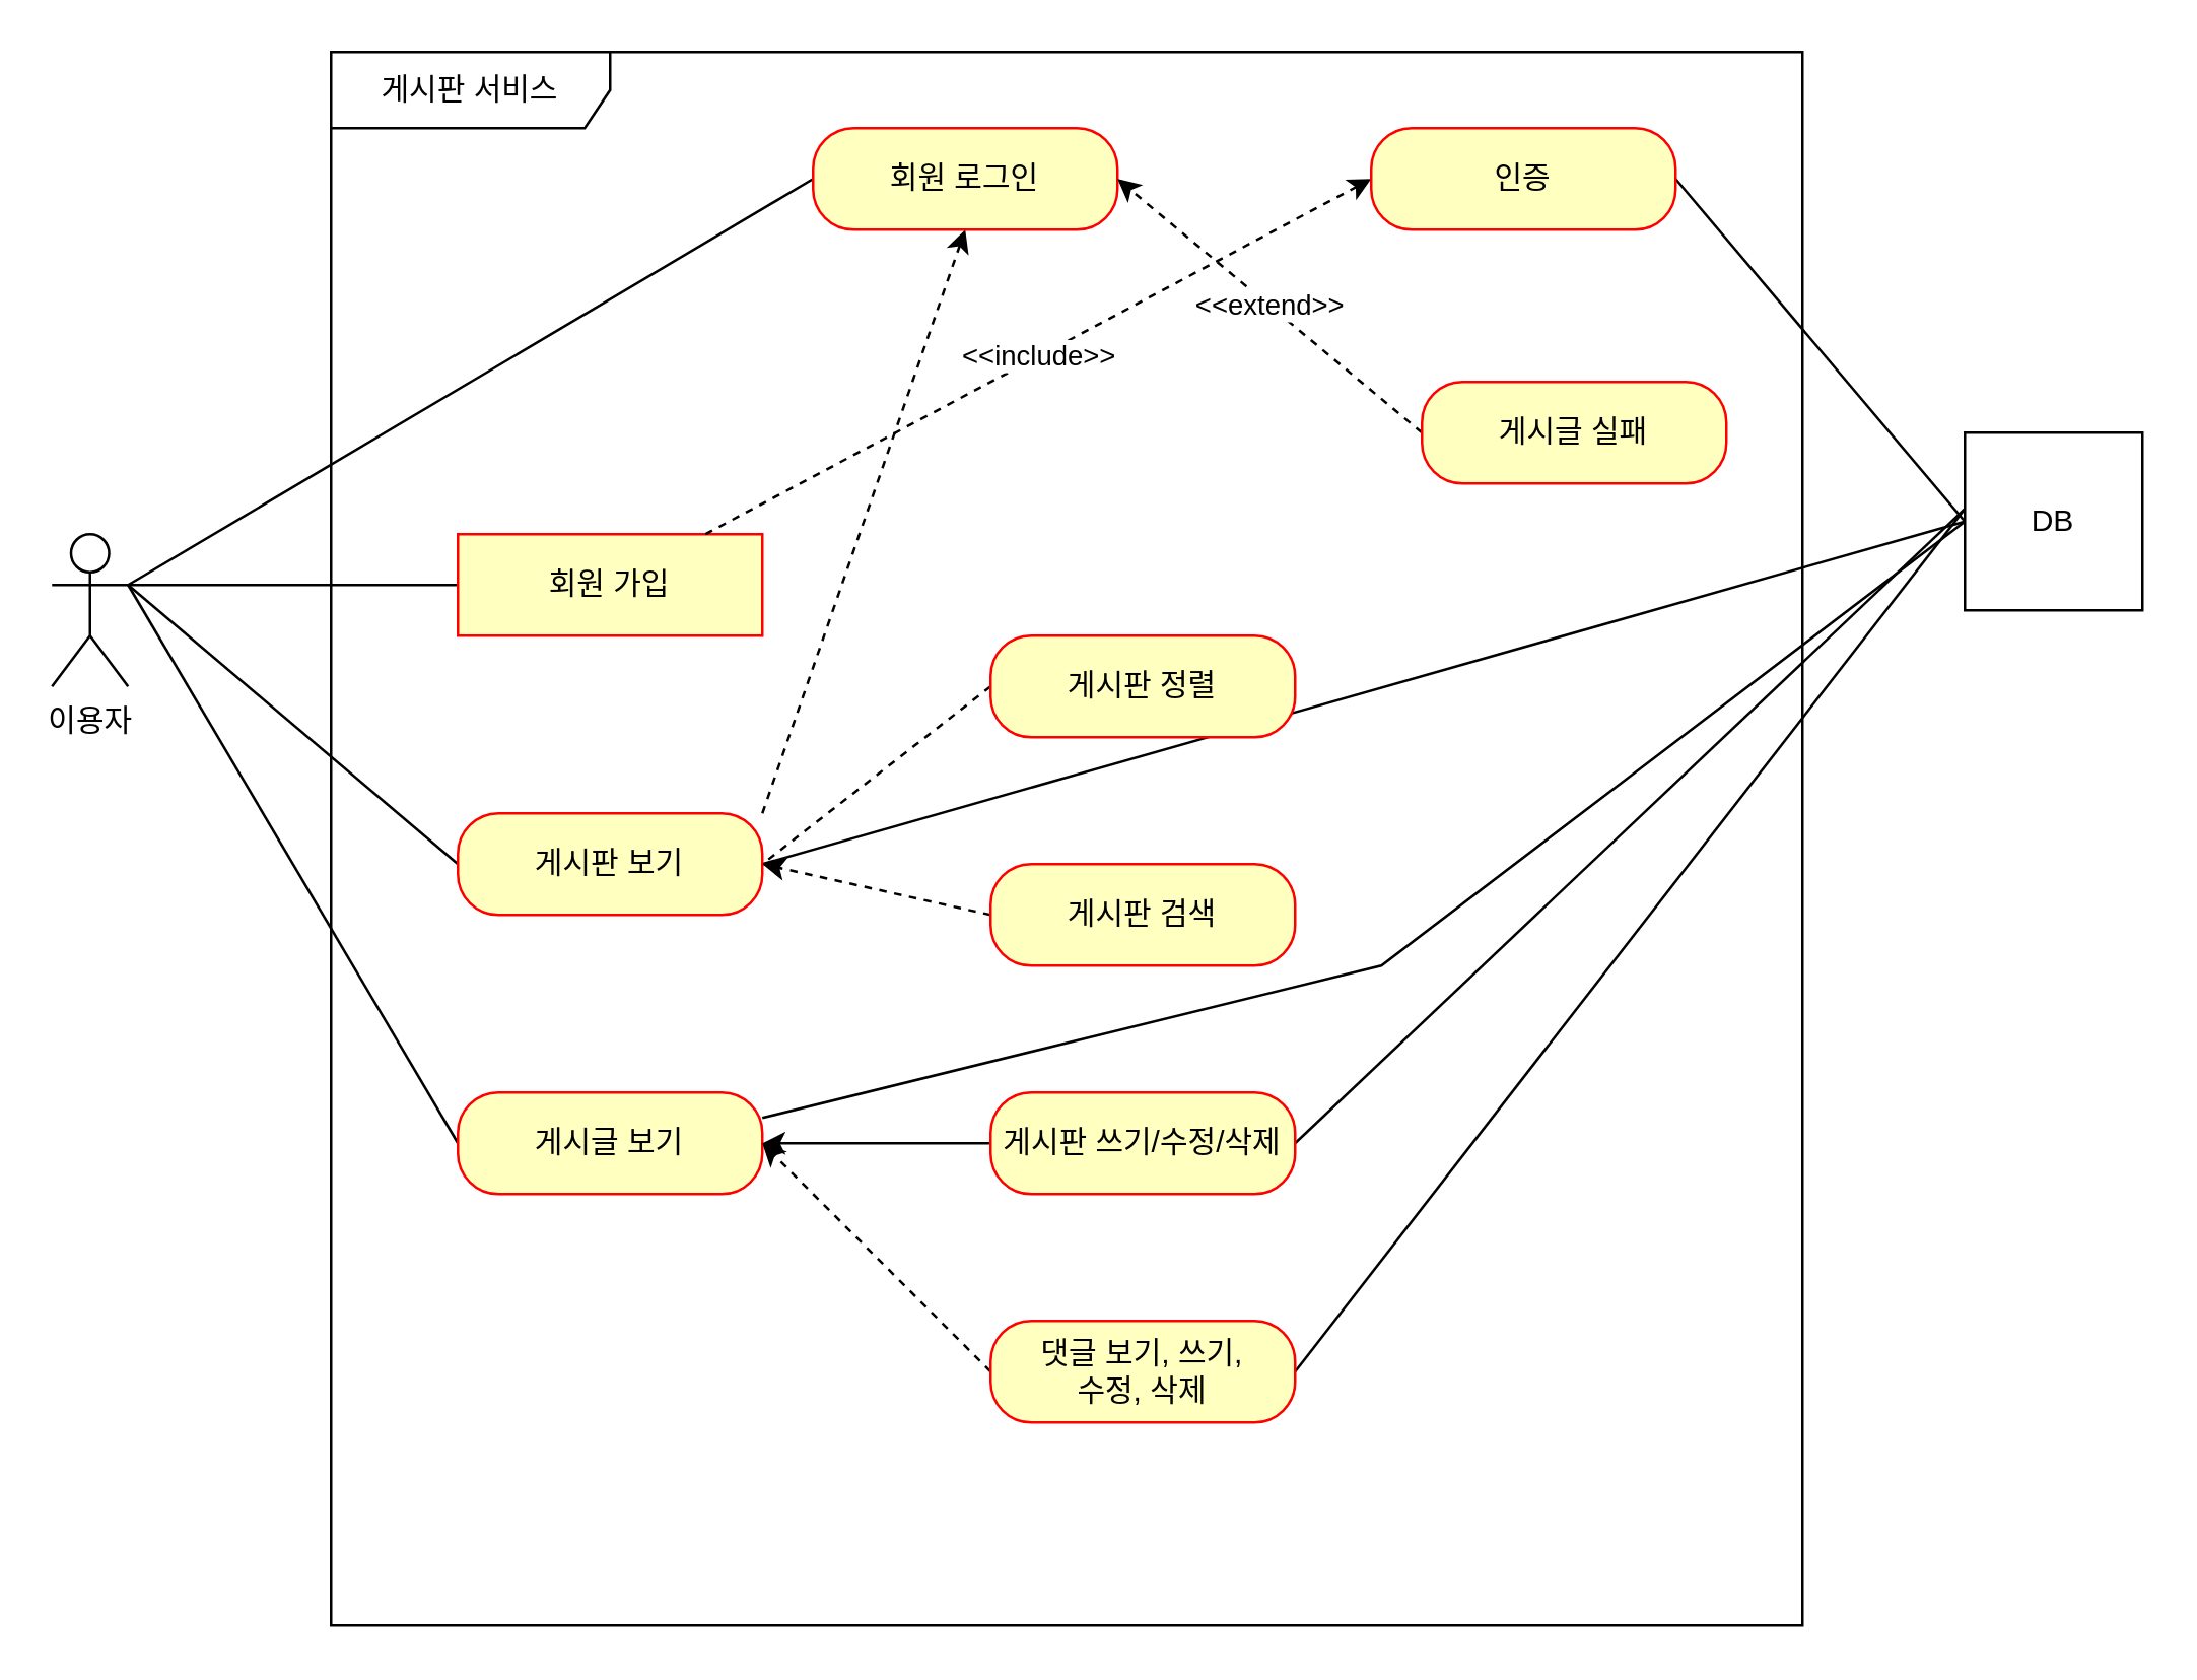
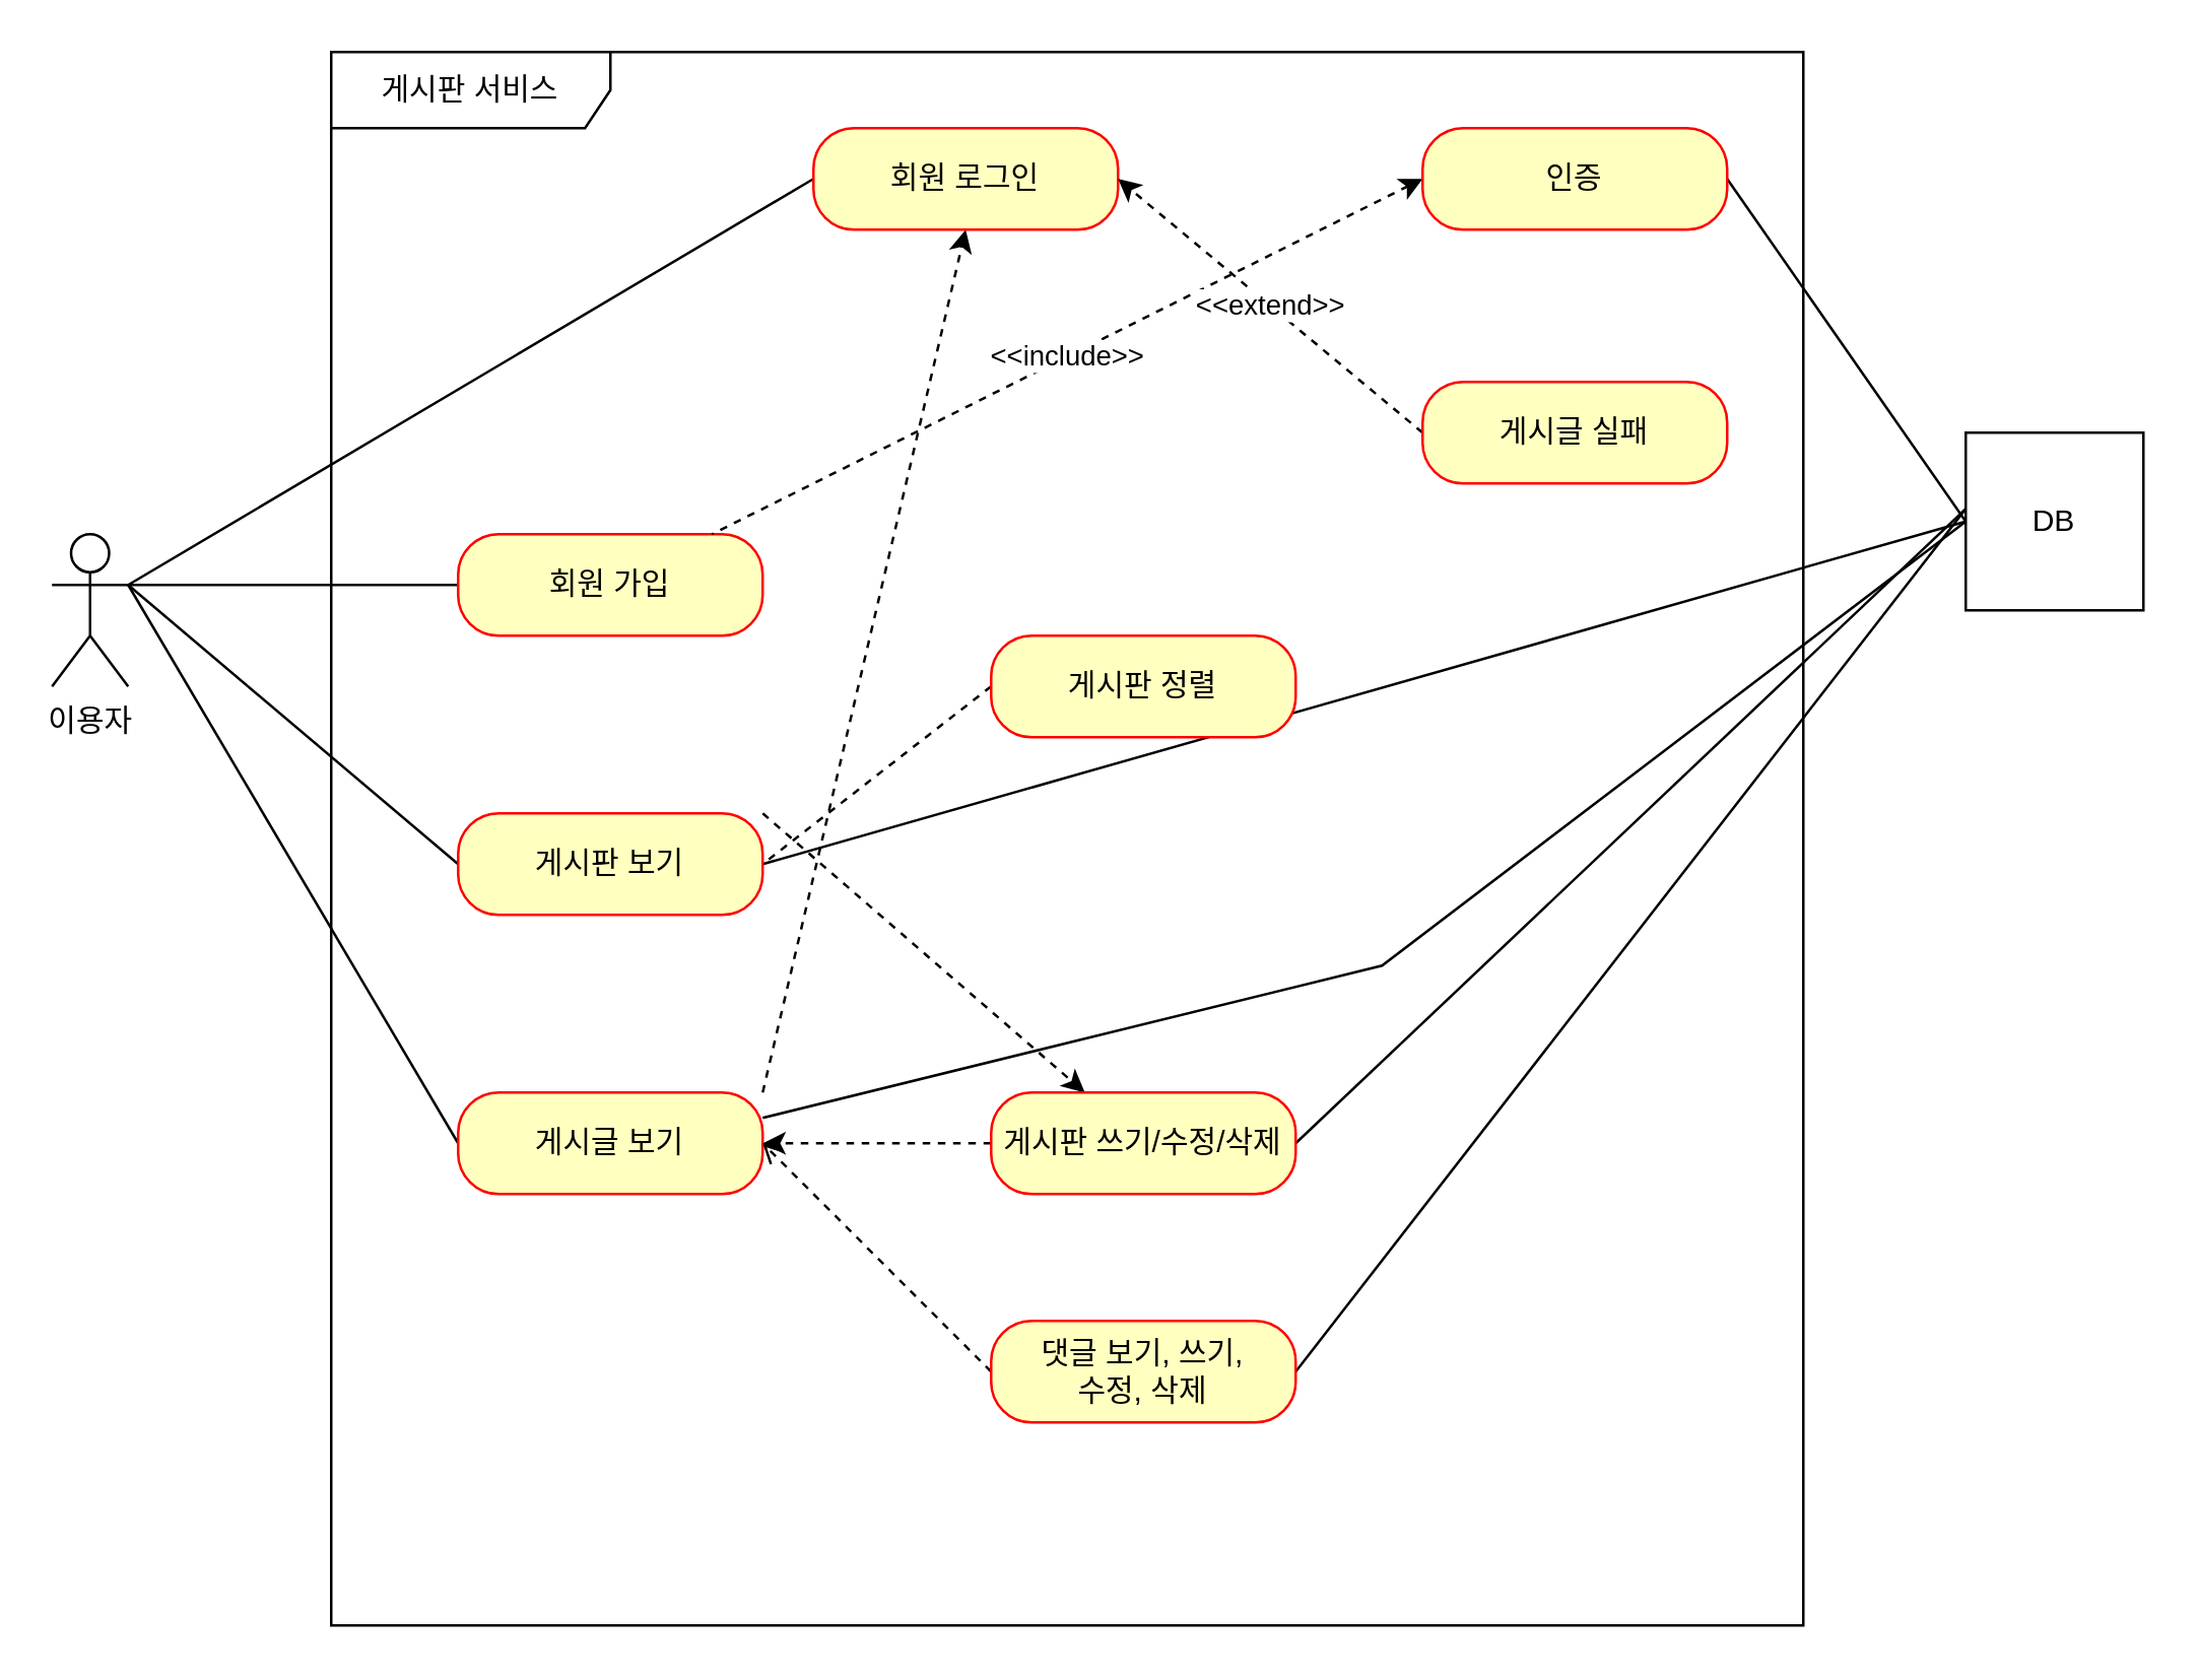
  <mxCell id="0" />
  <mxCell id="1" parent="0" />
  <mxCell id="2" value="이용자&lt;br&gt;" style="shape=umlActor;verticalLabelPosition=bottom;verticalAlign=top;html=1;" vertex="1" parent="1"><mxGeometry x="20" y="210" width="30" height="60" as="geometry" /></mxCell>
  <mxCell id="3" value="게시판 서비스" style="shape=umlFrame;whiteSpace=wrap;html=1;pointerEvents=0;width=110;height=30;" vertex="1" parent="1"><mxGeometry x="130" y="20" width="580" height="620" as="geometry" /></mxCell>
  <mxCell id="4" style="rounded=0;orthogonalLoop=1;jettySize=auto;html=1;exitX=0;exitY=0.5;exitDx=0;exitDy=0;entryX=1;entryY=0.333;entryDx=0;entryDy=0;entryPerimeter=0;endArrow=none;endFill=0;" edge="1" parent="1" source="5" target="2"><mxGeometry relative="1" as="geometry" /></mxCell>
- <mxCell id="5" value="회원 가입" style="whiteSpace=wrap;html=1;arcSize=40;fontColor=#000000;fillColor=#ffffc0;strokeColor=#ff0000;rounded=0;" vertex="1" parent="1"><mxGeometry x="180" y="210" width="120" height="40" as="geometry" /></mxCell>
+ <mxCell id="5" value="회원 가입" style="rounded=1;whiteSpace=wrap;html=1;arcSize=40;fontColor=#000000;fillColor=#ffffc0;strokeColor=#ff0000;" vertex="1" parent="1"><mxGeometry x="180" y="210" width="120" height="40" as="geometry" /></mxCell>
  <mxCell id="6" style="rounded=0;orthogonalLoop=1;jettySize=auto;html=1;exitX=0;exitY=0.5;exitDx=0;exitDy=0;endArrow=none;endFill=0;" edge="1" parent="1" source="9"><mxGeometry relative="1" as="geometry"><mxPoint x="50" y="230" as="targetPoint" /></mxGeometry></mxCell>
+ <mxCell id="7" style="rounded=0;orthogonalLoop=1;jettySize=auto;html=1;exitX=1;exitY=0;exitDx=0;exitDy=0;entryX=0.5;entryY=1;entryDx=0;entryDy=0;dashed=1;" edge="1" parent="1" source="9" target="15"><mxGeometry relative="1" as="geometry" /></mxCell>
  <mxCell id="8" style="rounded=0;orthogonalLoop=1;jettySize=auto;html=1;exitX=1;exitY=0.25;exitDx=0;exitDy=0;entryX=0;entryY=0.5;entryDx=0;entryDy=0;endArrow=none;endFill=0;" edge="1" parent="1" source="9" target="31"><mxGeometry relative="1" as="geometry"><Array as="points"><mxPoint x="544" y="380" /></Array></mxGeometry></mxCell>
  <mxCell id="9" value="게시글 보기" style="rounded=1;whiteSpace=wrap;html=1;arcSize=40;fontColor=#000000;fillColor=#ffffc0;strokeColor=#ff0000;" vertex="1" parent="1"><mxGeometry x="180" y="430" width="120" height="40" as="geometry" /></mxCell>
  <mxCell id="10" style="rounded=0;orthogonalLoop=1;jettySize=auto;html=1;exitX=0;exitY=0.5;exitDx=0;exitDy=0;endArrow=none;endFill=0;" edge="1" parent="1" source="13"><mxGeometry relative="1" as="geometry"><mxPoint x="50" y="230" as="targetPoint" /></mxGeometry></mxCell>
- <mxCell id="11" style="rounded=0;orthogonalLoop=1;jettySize=auto;html=1;exitX=1;exitY=0;exitDx=0;exitDy=0;dashed=1;entryX=0.5;entryY=1;entryDx=0;entryDy=0;" edge="1" parent="1" source="13" target="15"><mxGeometry relative="1" as="geometry" /></mxCell>
+ <mxCell id="11" style="rounded=0;orthogonalLoop=1;jettySize=auto;html=1;exitX=1;exitY=0;exitDx=0;exitDy=0;dashed=1;" edge="1" parent="1" source="13" target="27"><mxGeometry relative="1" as="geometry" /></mxCell>
  <mxCell id="12" style="rounded=0;orthogonalLoop=1;jettySize=auto;html=1;exitX=1;exitY=0.5;exitDx=0;exitDy=0;entryX=0;entryY=0.5;entryDx=0;entryDy=0;endArrow=none;endFill=0;" edge="1" parent="1" source="13" target="31"><mxGeometry relative="1" as="geometry" /></mxCell>
  <mxCell id="13" value="게시판 보기" style="rounded=1;whiteSpace=wrap;html=1;arcSize=40;fontColor=#000000;fillColor=#ffffc0;strokeColor=#ff0000;" vertex="1" parent="1"><mxGeometry x="180" y="320" width="120" height="40" as="geometry" /></mxCell>
  <mxCell id="14" style="rounded=0;orthogonalLoop=1;jettySize=auto;html=1;exitX=0;exitY=0.5;exitDx=0;exitDy=0;endArrow=none;endFill=0;" edge="1" parent="1" source="15"><mxGeometry relative="1" as="geometry"><mxPoint x="50" y="230" as="targetPoint" /></mxGeometry></mxCell>
  <mxCell id="15" value="회원 로그인" style="rounded=1;whiteSpace=wrap;html=1;arcSize=40;fontColor=#000000;fillColor=#ffffc0;strokeColor=#ff0000;" vertex="1" parent="1"><mxGeometry x="320" y="50" width="120" height="40" as="geometry" /></mxCell>
  <mxCell id="16" value="&amp;lt;&amp;lt;include&amp;gt;&amp;gt;" style="rounded=0;orthogonalLoop=1;jettySize=auto;html=1;exitX=0;exitY=0.5;exitDx=0;exitDy=0;startArrow=classic;startFill=1;endArrow=none;endFill=0;dashed=1;" edge="1" parent="1" source="18" target="5"><mxGeometry relative="1" as="geometry" /></mxCell>
  <mxCell id="17" style="rounded=0;orthogonalLoop=1;jettySize=auto;html=1;exitX=1;exitY=0.5;exitDx=0;exitDy=0;entryX=0;entryY=0.5;entryDx=0;entryDy=0;endArrow=none;endFill=0;" edge="1" parent="1" source="18" target="31"><mxGeometry relative="1" as="geometry" /></mxCell>
- <mxCell id="18" value="인증" style="rounded=1;whiteSpace=wrap;html=1;arcSize=40;fontColor=#000000;fillColor=#ffffc0;strokeColor=#ff0000;" vertex="1" parent="1"><mxGeometry x="540" y="50" width="120" height="40" as="geometry" /></mxCell>
+ <mxCell id="18" value="인증" style="rounded=1;whiteSpace=wrap;html=1;arcSize=40;fontColor=#000000;fillColor=#ffffc0;strokeColor=#ff0000;" vertex="1" parent="1"><mxGeometry x="560" y="50" width="120" height="40" as="geometry" /></mxCell>
  <mxCell id="19" value="&amp;lt;&amp;lt;extend&amp;gt;&amp;gt;" style="rounded=0;orthogonalLoop=1;jettySize=auto;html=1;exitX=0;exitY=0.5;exitDx=0;exitDy=0;entryX=1;entryY=0.5;entryDx=0;entryDy=0;dashed=1;" edge="1" parent="1" source="20" target="15"><mxGeometry relative="1" as="geometry" /></mxCell>
  <mxCell id="20" value="게시글 실패" style="rounded=1;whiteSpace=wrap;html=1;arcSize=40;fontColor=#000000;fillColor=#ffffc0;strokeColor=#ff0000;" vertex="1" parent="1"><mxGeometry x="560" y="150" width="120" height="40" as="geometry" /></mxCell>
  <mxCell id="21" style="rounded=0;orthogonalLoop=1;jettySize=auto;html=1;exitX=0;exitY=0.5;exitDx=0;exitDy=0;entryX=1;entryY=0.5;entryDx=0;entryDy=0;dashed=1;endArrow=none;" edge="1" parent="1" source="22" target="13"><mxGeometry relative="1" as="geometry" /></mxCell>
  <mxCell id="22" value="게시판 정렬" style="rounded=1;whiteSpace=wrap;html=1;arcSize=40;fontColor=#000000;fillColor=#ffffc0;strokeColor=#ff0000;" vertex="1" parent="1"><mxGeometry x="390" y="250" width="120" height="40" as="geometry" /></mxCell>
- <mxCell id="23" style="rounded=0;orthogonalLoop=1;jettySize=auto;html=1;exitX=0;exitY=0.5;exitDx=0;exitDy=0;entryX=1;entryY=0.5;entryDx=0;entryDy=0;dashed=1;" edge="1" parent="1" source="24" target="13"><mxGeometry relative="1" as="geometry" /></mxCell>
- <mxCell id="24" value="게시판 검색" style="rounded=1;whiteSpace=wrap;html=1;arcSize=40;fontColor=#000000;fillColor=#ffffc0;strokeColor=#ff0000;" vertex="1" parent="1"><mxGeometry x="390" y="340" width="120" height="40" as="geometry" /></mxCell>
- <mxCell id="25" style="rounded=0;orthogonalLoop=1;jettySize=auto;html=1;exitX=0;exitY=0.5;exitDx=0;exitDy=0;entryX=1;entryY=0.5;entryDx=0;entryDy=0;dashed=0;" edge="1" parent="1" source="27" target="9"><mxGeometry relative="1" as="geometry" /></mxCell>
+ <mxCell id="25" style="rounded=0;orthogonalLoop=1;jettySize=auto;html=1;exitX=0;exitY=0.5;exitDx=0;exitDy=0;entryX=1;entryY=0.5;entryDx=0;entryDy=0;dashed=1;" edge="1" parent="1" source="27" target="9"><mxGeometry relative="1" as="geometry" /></mxCell>
  <mxCell id="26" style="rounded=0;orthogonalLoop=1;jettySize=auto;html=1;exitX=1;exitY=0.5;exitDx=0;exitDy=0;endArrow=none;endFill=0;" edge="1" parent="1" source="27"><mxGeometry relative="1" as="geometry"><mxPoint x="774" y="200" as="targetPoint" /></mxGeometry></mxCell>
  <mxCell id="27" value="게시판 쓰기/수정/삭제" style="rounded=1;whiteSpace=wrap;html=1;arcSize=40;fontColor=#000000;fillColor=#ffffc0;strokeColor=#ff0000;" vertex="1" parent="1"><mxGeometry x="390" y="430" width="120" height="40" as="geometry" /></mxCell>
- <mxCell id="28" style="rounded=0;orthogonalLoop=1;jettySize=auto;html=1;exitX=0;exitY=0.5;exitDx=0;exitDy=0;entryX=1;entryY=0.5;entryDx=0;entryDy=0;dashed=1;" edge="1" parent="1" source="30" target="9"><mxGeometry relative="1" as="geometry" /></mxCell>
+ <mxCell id="28" style="rounded=0;orthogonalLoop=1;jettySize=auto;html=1;exitX=0;exitY=0.5;exitDx=0;exitDy=0;entryX=1;entryY=0.5;entryDx=0;entryDy=0;dashed=1;endArrow=open;" edge="1" parent="1" source="30" target="9"><mxGeometry relative="1" as="geometry" /></mxCell>
  <mxCell id="29" style="rounded=0;orthogonalLoop=1;jettySize=auto;html=1;exitX=1;exitY=0.5;exitDx=0;exitDy=0;endArrow=none;endFill=0;" edge="1" parent="1" source="30"><mxGeometry relative="1" as="geometry"><mxPoint x="774" y="200" as="targetPoint" /></mxGeometry></mxCell>
  <mxCell id="30" value="댓글 보기, 쓰기, &lt;br&gt;수정, 삭제" style="rounded=1;whiteSpace=wrap;html=1;arcSize=40;fontColor=#000000;fillColor=#ffffc0;strokeColor=#ff0000;" vertex="1" parent="1"><mxGeometry x="390" y="520" width="120" height="40" as="geometry" /></mxCell>
  <mxCell id="31" value="DB" style="html=1;dropTarget=0;whiteSpace=wrap;" vertex="1" parent="1"><mxGeometry x="774" y="170" width="70" height="70" as="geometry" /></mxCell>
